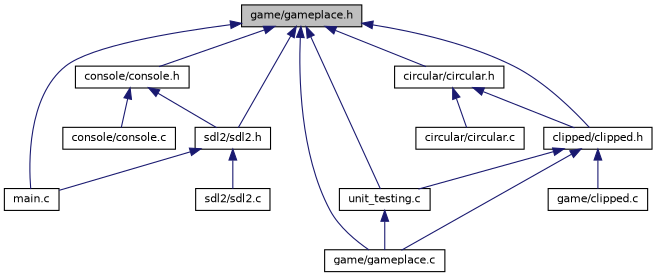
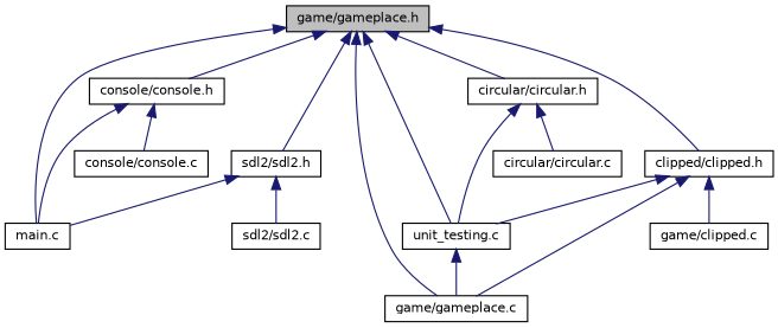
  digraph {
    node [color=black fillcolor=white fontname=Helvetica fontsize=10 shape=record style=filled]
    edge [color=midnightblue dir=back fontname=Helvetica fontsize=10 labelfontname=Helvetica labelfontsize=10 style=solid]
    n1 [fillcolor=grey75 fontcolor=black height=0.2 label="game/gameplace.h" width=0.4]
    n2 [height=0.2 label="console/console.h" width=0.4]
    n3 [height=0.2 label="main.c" width=0.4]
    n4 [height=0.2 label="game/gameplace.c" width=0.4]
    n5 [height=0.2 label="circular/circular.h" width=0.4]
    n6 [height=0.2 label="unit_testing.c" width=0.4]
    n7 [height=0.2 label="clipped/clipped.h" width=0.4]
    n8 [height=0.2 label="sdl2/sdl2.h" width=0.4]
    n9 [height=0.2 label="console/console.c" width=0.4]
    n10 [height=0.2 label="circular/circular.c" width=0.4]
    n11 [height=0.2 label="game/clipped.c" width=0.4]
    n12 [height=0.2 label="sdl2/sdl2.c" width=0.4]
    n1 -> n2
    n1 -> n3
    n1 -> n4
    n1 -> n5
    n1 -> n6
    n1 -> n7
    n1 -> n8
-   n2 -> n8
+   n2 -> n3
    n2 -> n9
-   n5 -> n7
+   n5 -> n6
    n5 -> n10
    n6 -> n4
    n7 -> n4
    n7 -> n6
    n7 -> n11
    n8 -> n3
    n8 -> n12
  }
